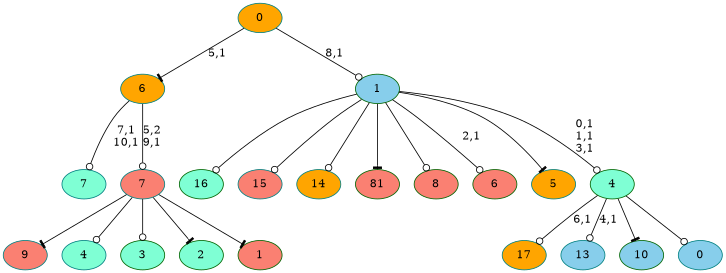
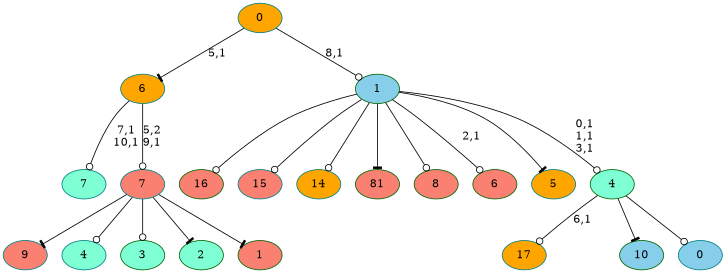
  digraph {
    node [color=teal fillcolor=salmon style=filled]
    edge [arrowhead=odot]
    n1 [fillcolor=orange label=17]
-   n2 [color=darkgreen fillcolor=aquamarine label=16]
+   n2 [color=darkgreen label=16]
    n3 [label=15]
    n4 [fillcolor=orange label=14]
-   n5 [fillcolor=skyblue label=13]
    n6 [color=darkgreen label=81]
    n7 [color=darkgreen fillcolor=skyblue label=10]
    n8 [label=9]
    n9 [color=darkgreen label=8]
    n10 [fillcolor=aquamarine label=7]
    n11 [color=darkgreen label=6]
    n12 [fillcolor=orange label=5]
    n13 [fillcolor=aquamarine label=4]
    n14 [color=darkgreen fillcolor=aquamarine label=3]
    n15 [color=darkgreen fillcolor=aquamarine label=2]
    n16 [color=darkgreen label=1]
    7
    6 [fillcolor=orange]
    n19 [fillcolor=skyblue label=0]
    4 [color=darkgreen fillcolor=aquamarine]
    1 [color=darkgreen fillcolor=skyblue]
    0 [fillcolor=orange]
    7 -> n8 [arrowhead=tee]
    7 -> n13
    7 -> n14
    7 -> n15 [arrowhead=tee]
    7 -> n16 [arrowhead=tee]
    6 -> n10 [label="7,1\n10,1"]
    6 -> 7 [label="5,2\n9,1"]
    4 -> n1 [label="6,1"]
-   4 -> n5 [label="4,1"]
    4 -> n7 [arrowhead=tee]
    4 -> n19
    1 -> n2
    1 -> n3
    1 -> n4
    1 -> n6 [arrowhead=tee]
    1 -> n9
    1 -> n11 [label="2,1"]
    1 -> n12 [arrowhead=tee]
    1 -> 4 [label="0,1\n1,1\n3,1"]
    0 -> 6 [arrowhead=tee label="5,1"]
    0 -> 1 [label="8,1"]
  }
